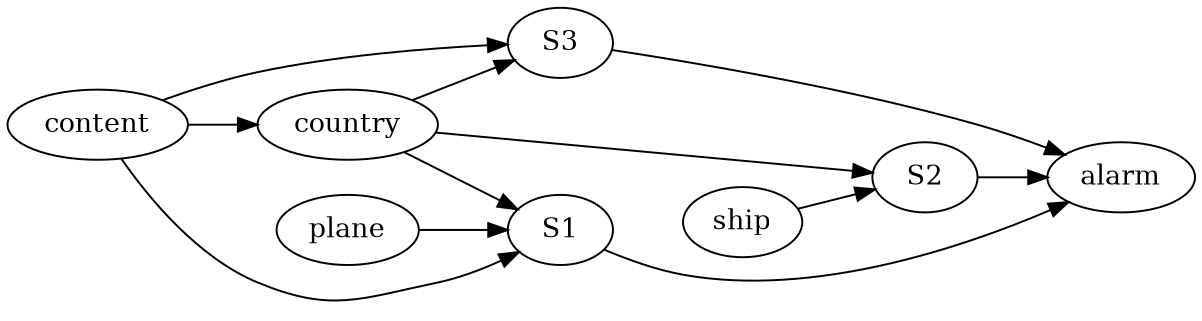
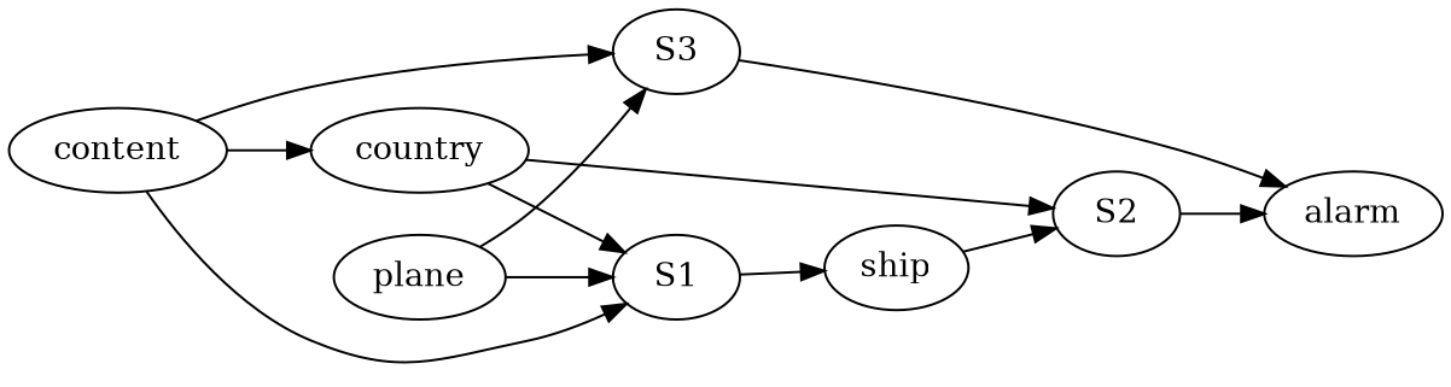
  digraph {
    rankdir=LR
    content
    S1
    S3
    country
    alarm
    S2
    plane
    ship
    content -> S1
    content -> S3
    content -> country
-   S1 -> alarm
+   S1 -> ship
    S3 -> alarm
    country -> S1
-   country -> S3
+   plane -> S3
    country -> S2
    S2 -> alarm
    plane -> S1
    ship -> S2
  }
